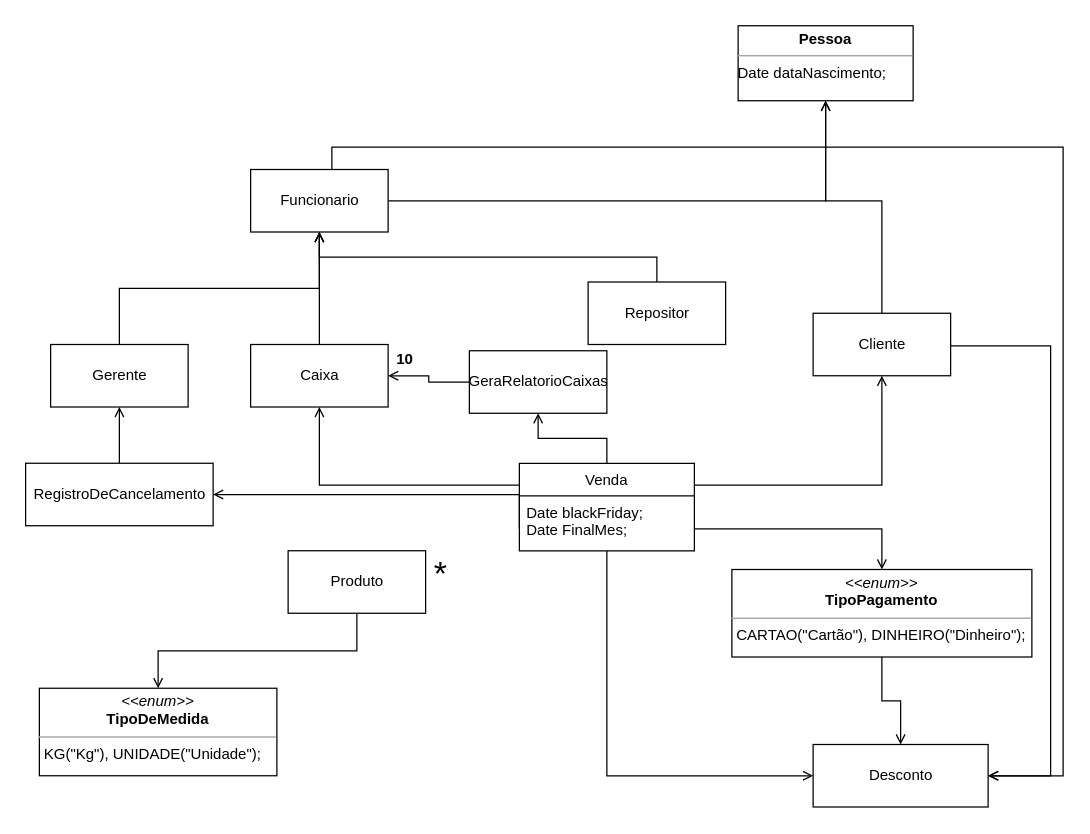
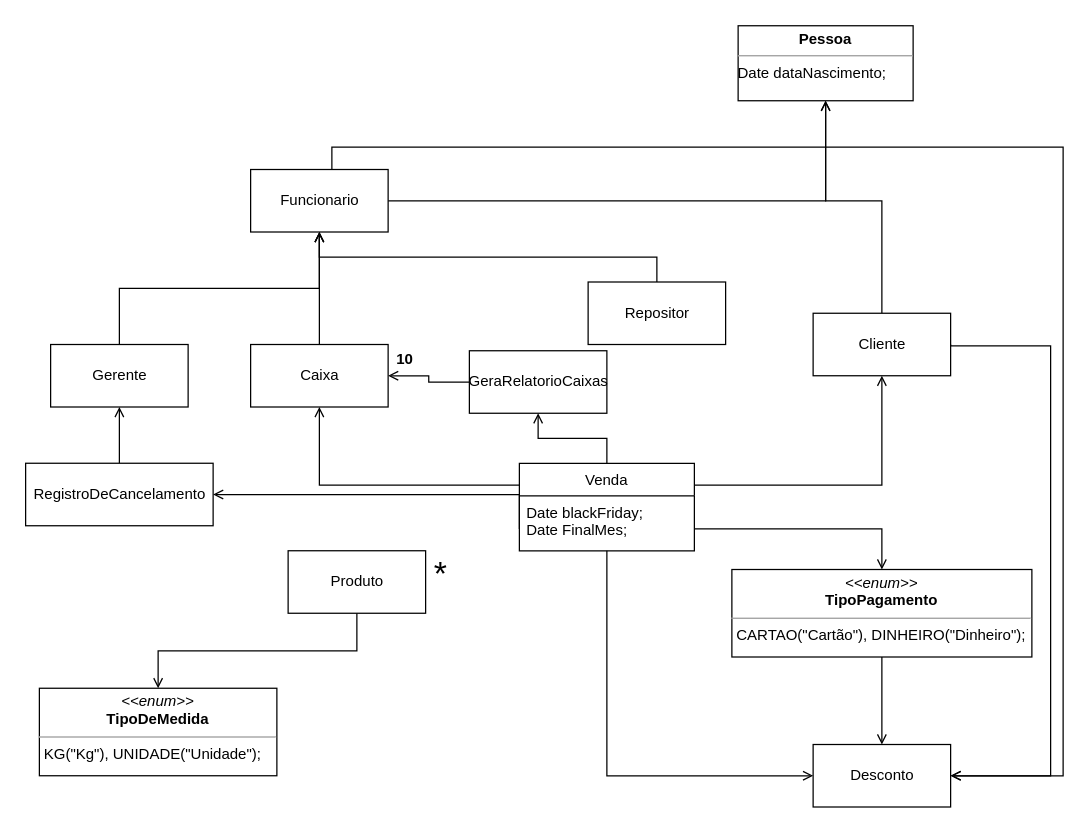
  <mxCell id="0" />
  <mxCell id="1" parent="0" />
  <mxCell id="2" style="edgeStyle=orthogonalEdgeStyle;rounded=0;orthogonalLoop=1;jettySize=auto;html=1;exitX=1;exitY=0.5;exitDx=0;exitDy=0;entryX=0.5;entryY=1;entryDx=0;entryDy=0;endArrow=open;endFill=0;" edge="1" parent="1" source="4" target="18"><mxGeometry relative="1" as="geometry"><mxPoint x="655" y="110" as="targetPoint" /></mxGeometry></mxCell>
  <mxCell id="3" style="edgeStyle=orthogonalEdgeStyle;rounded=0;orthogonalLoop=1;jettySize=auto;html=1;exitX=0.5;exitY=0;exitDx=0;exitDy=0;entryX=1;entryY=0.5;entryDx=0;entryDy=0;endArrow=open;endFill=0;" edge="1" parent="1" source="4" target="21"><mxGeometry relative="1" as="geometry"><Array as="points"><mxPoint x="265" y="135" /><mxPoint x="265" y="117" /><mxPoint x="850" y="117" /><mxPoint x="850" y="620" /></Array></mxGeometry></mxCell>
  <mxCell id="4" value="Funcionario&lt;br&gt;" style="html=1;" vertex="1" parent="1"><mxGeometry x="200" y="135" width="110" height="50" as="geometry" /></mxCell>
  <mxCell id="5" style="edgeStyle=orthogonalEdgeStyle;rounded=0;orthogonalLoop=1;jettySize=auto;html=1;exitX=0.5;exitY=0;exitDx=0;exitDy=0;entryX=0.5;entryY=1;entryDx=0;entryDy=0;endArrow=open;endFill=0;" edge="1" parent="1" source="6" target="4"><mxGeometry relative="1" as="geometry" /></mxCell>
  <mxCell id="6" value="Caixa&lt;br&gt;" style="html=1;" vertex="1" parent="1"><mxGeometry x="200" y="275" width="110" height="50" as="geometry" /></mxCell>
  <mxCell id="7" style="edgeStyle=orthogonalEdgeStyle;rounded=0;orthogonalLoop=1;jettySize=auto;html=1;exitX=0.5;exitY=0;exitDx=0;exitDy=0;entryX=0.5;entryY=1;entryDx=0;entryDy=0;endArrow=open;endFill=0;" edge="1" parent="1" source="8" target="4"><mxGeometry relative="1" as="geometry" /></mxCell>
  <mxCell id="8" value="Gerente" style="html=1;" vertex="1" parent="1"><mxGeometry x="40" y="275" width="110" height="50" as="geometry" /></mxCell>
  <mxCell id="9" style="edgeStyle=orthogonalEdgeStyle;rounded=0;orthogonalLoop=1;jettySize=auto;html=1;exitX=0.5;exitY=0;exitDx=0;exitDy=0;entryX=0.5;entryY=1;entryDx=0;entryDy=0;endArrow=open;endFill=0;" edge="1" parent="1" source="10" target="4"><mxGeometry relative="1" as="geometry" /></mxCell>
  <mxCell id="10" value="Repositor&lt;br&gt;" style="html=1;" vertex="1" parent="1"><mxGeometry x="470" y="225" width="110" height="50" as="geometry" /></mxCell>
  <mxCell id="11" style="edgeStyle=orthogonalEdgeStyle;rounded=0;orthogonalLoop=1;jettySize=auto;html=1;exitX=0.5;exitY=0;exitDx=0;exitDy=0;entryX=0.5;entryY=1;entryDx=0;entryDy=0;endArrow=open;endFill=0;" edge="1" parent="1" source="13" target="18"><mxGeometry relative="1" as="geometry"><mxPoint x="655" y="110" as="targetPoint" /><Array as="points"><mxPoint x="705" y="160" /><mxPoint x="660" y="160" /></Array></mxGeometry></mxCell>
  <mxCell id="12" style="edgeStyle=orthogonalEdgeStyle;rounded=0;orthogonalLoop=1;jettySize=auto;html=1;exitX=1;exitY=0.5;exitDx=0;exitDy=0;entryX=1;entryY=0.5;entryDx=0;entryDy=0;endArrow=open;endFill=0;" edge="1" parent="1" source="13" target="21"><mxGeometry relative="1" as="geometry"><Array as="points"><mxPoint x="840" y="276" /><mxPoint x="840" y="620" /></Array></mxGeometry></mxCell>
  <mxCell id="13" value="Cliente" style="html=1;" vertex="1" parent="1"><mxGeometry x="650" y="250" width="110" height="50" as="geometry" /></mxCell>
  <mxCell id="14" style="edgeStyle=orthogonalEdgeStyle;rounded=0;orthogonalLoop=1;jettySize=auto;html=1;exitX=0.5;exitY=1;exitDx=0;exitDy=0;entryX=0.5;entryY=0;entryDx=0;entryDy=0;endArrow=open;endFill=0;" edge="1" parent="1" source="15" target="17"><mxGeometry relative="1" as="geometry"><mxPoint x="115" y="535" as="targetPoint" /></mxGeometry></mxCell>
  <mxCell id="15" value="Produto" style="html=1;" vertex="1" parent="1"><mxGeometry x="230" y="440" width="110" height="50" as="geometry" /></mxCell>
  <mxCell id="16" value="&lt;font style=&quot;font-size: 27px&quot;&gt;*&lt;/font&gt;" style="text;html=1;resizable=0;points=[];autosize=1;align=left;verticalAlign=top;spacingTop=-4;" vertex="1" parent="1"><mxGeometry x="345" y="440" width="30" height="20" as="geometry" /></mxCell>
  <mxCell id="17" value="&lt;p style=&quot;margin: 0px ; margin-top: 4px ; text-align: center&quot;&gt;&lt;i&gt;&amp;lt;&amp;lt;enum&amp;gt;&amp;gt;&lt;/i&gt;&lt;br&gt;&lt;b&gt;TipoDeMedida&lt;/b&gt;&lt;/p&gt;&lt;hr size=&quot;1&quot;&gt;&lt;p style=&quot;margin: 0px ; margin-left: 4px&quot;&gt;KG(&quot;Kg&quot;), UNIDADE(&quot;Unidade&quot;);&lt;br&gt;&lt;/p&gt;" style="verticalAlign=top;align=left;overflow=fill;fontSize=12;fontFamily=Helvetica;html=1;labelBackgroundColor=none;" vertex="1" parent="1"><mxGeometry x="31" y="550" width="190" height="70" as="geometry" /></mxCell>
  <mxCell id="18" value="&lt;p style=&quot;margin: 0px ; margin-top: 4px ; text-align: center&quot;&gt;&lt;b&gt;Pessoa&lt;/b&gt;&lt;/p&gt;&lt;hr size=&quot;1&quot;&gt;&lt;div style=&quot;height: 2px&quot;&gt;Date dataNascimento;&lt;/div&gt;" style="verticalAlign=top;align=left;overflow=fill;fontSize=12;fontFamily=Helvetica;html=1;labelBackgroundColor=none;" vertex="1" parent="1"><mxGeometry x="590" y="20" width="140" height="60" as="geometry" /></mxCell>
  <mxCell id="19" style="edgeStyle=orthogonalEdgeStyle;rounded=0;orthogonalLoop=1;jettySize=auto;html=1;exitX=0.5;exitY=1;exitDx=0;exitDy=0;entryX=0.5;entryY=0;entryDx=0;entryDy=0;endArrow=open;endFill=0;" edge="1" parent="1" source="20" target="21"><mxGeometry relative="1" as="geometry" /></mxCell>
  <mxCell id="20" value="&lt;p style=&quot;margin: 0px ; margin-top: 4px ; text-align: center&quot;&gt;&lt;i&gt;&amp;lt;&amp;lt;enum&amp;gt;&amp;gt;&lt;/i&gt;&lt;br&gt;&lt;b&gt;TipoPagamento&lt;/b&gt;&lt;/p&gt;&lt;hr size=&quot;1&quot;&gt;&lt;p style=&quot;margin: 0px ; margin-left: 4px&quot;&gt;CARTAO(&quot;Cartão&quot;), DINHEIRO(&quot;Dinheiro&quot;);&lt;br&gt;&lt;/p&gt;" style="verticalAlign=top;align=left;overflow=fill;fontSize=12;fontFamily=Helvetica;html=1;labelBackgroundColor=none;" vertex="1" parent="1"><mxGeometry x="585" y="455" width="240" height="70" as="geometry" /></mxCell>
- <mxCell id="21" value="Desconto" style="html=1;labelBackgroundColor=none;" vertex="1" parent="1"><mxGeometry x="650" y="595" width="140" height="50" as="geometry" /></mxCell>
+ <mxCell id="21" value="Desconto" style="html=1;labelBackgroundColor=none;" vertex="1" parent="1"><mxGeometry x="650" y="595" width="110" height="50" as="geometry" /></mxCell>
  <mxCell id="22" style="edgeStyle=orthogonalEdgeStyle;rounded=0;orthogonalLoop=1;jettySize=auto;html=1;exitX=0.5;exitY=0;exitDx=0;exitDy=0;entryX=0.5;entryY=1;entryDx=0;entryDy=0;endArrow=open;endFill=0;" edge="1" parent="1" source="23" target="8"><mxGeometry relative="1" as="geometry" /></mxCell>
  <mxCell id="23" value="RegistroDeCancelamento&lt;br&gt;" style="html=1;labelBackgroundColor=none;" vertex="1" parent="1"><mxGeometry x="20" y="370" width="150" height="50" as="geometry" /></mxCell>
  <mxCell id="24" style="edgeStyle=orthogonalEdgeStyle;rounded=0;orthogonalLoop=1;jettySize=auto;html=1;exitX=0.5;exitY=1;exitDx=0;exitDy=0;entryX=0;entryY=0.5;entryDx=0;entryDy=0;endArrow=open;endFill=0;" edge="1" parent="1" source="30" target="21"><mxGeometry relative="1" as="geometry" /></mxCell>
  <mxCell id="25" style="edgeStyle=orthogonalEdgeStyle;rounded=0;orthogonalLoop=1;jettySize=auto;html=1;exitX=0.5;exitY=0;exitDx=0;exitDy=0;endArrow=open;endFill=0;" edge="1" parent="1" source="30" target="33"><mxGeometry relative="1" as="geometry" /></mxCell>
  <mxCell id="26" style="edgeStyle=orthogonalEdgeStyle;rounded=0;orthogonalLoop=1;jettySize=auto;html=1;exitX=1;exitY=0.25;exitDx=0;exitDy=0;entryX=0.5;entryY=1;entryDx=0;entryDy=0;endArrow=open;endFill=0;" edge="1" parent="1" source="30" target="13"><mxGeometry relative="1" as="geometry" /></mxCell>
  <mxCell id="27" style="edgeStyle=orthogonalEdgeStyle;rounded=0;orthogonalLoop=1;jettySize=auto;html=1;exitX=1;exitY=0.75;exitDx=0;exitDy=0;entryX=0.5;entryY=0;entryDx=0;entryDy=0;endArrow=open;endFill=0;" edge="1" parent="1" source="30" target="20"><mxGeometry relative="1" as="geometry" /></mxCell>
  <mxCell id="28" style="edgeStyle=orthogonalEdgeStyle;rounded=0;orthogonalLoop=1;jettySize=auto;html=1;exitX=0;exitY=0.25;exitDx=0;exitDy=0;entryX=0.5;entryY=1;entryDx=0;entryDy=0;endArrow=open;endFill=0;" edge="1" parent="1" source="30" target="6"><mxGeometry relative="1" as="geometry" /></mxCell>
  <mxCell id="29" style="edgeStyle=orthogonalEdgeStyle;rounded=0;orthogonalLoop=1;jettySize=auto;html=1;exitX=0;exitY=0.75;exitDx=0;exitDy=0;entryX=1;entryY=0.5;entryDx=0;entryDy=0;endArrow=open;endFill=0;" edge="1" parent="1" source="30" target="23"><mxGeometry relative="1" as="geometry"><Array as="points"><mxPoint x="415" y="395" /></Array></mxGeometry></mxCell>
  <mxCell id="30" value="Venda" style="swimlane;fontStyle=0;childLayout=stackLayout;horizontal=1;startSize=26;fillColor=none;horizontalStack=0;resizeParent=1;resizeParentMax=0;resizeLast=0;collapsible=1;marginBottom=0;labelBackgroundColor=none;" vertex="1" parent="1"><mxGeometry x="415" y="370" width="140" height="70" as="geometry"><mxRectangle x="385" y="390" width="70" height="26" as="alternateBounds" /></mxGeometry></mxCell>
  <mxCell id="31" value="Date blackFriday;&#10;Date FinalMes;&#10;" style="text;strokeColor=none;fillColor=none;align=left;verticalAlign=top;spacingLeft=4;spacingRight=4;overflow=hidden;rotatable=0;points=[[0,0.5],[1,0.5]];portConstraint=eastwest;" vertex="1" parent="30"><mxGeometry y="26" width="140" height="44" as="geometry" /></mxCell>
  <mxCell id="32" style="edgeStyle=orthogonalEdgeStyle;rounded=0;orthogonalLoop=1;jettySize=auto;html=1;exitX=0;exitY=0.5;exitDx=0;exitDy=0;entryX=1;entryY=0.5;entryDx=0;entryDy=0;endArrow=open;endFill=0;" edge="1" parent="1" source="33" target="6"><mxGeometry relative="1" as="geometry" /></mxCell>
  <mxCell id="33" value="GeraRelatorioCaixas" style="html=1;labelBackgroundColor=none;" vertex="1" parent="1"><mxGeometry x="375" y="280" width="110" height="50" as="geometry" /></mxCell>
  <mxCell id="34" value="&lt;b&gt;10&lt;/b&gt;" style="text;html=1;resizable=0;points=[];autosize=1;align=left;verticalAlign=top;spacingTop=-4;" vertex="1" parent="1"><mxGeometry x="315" y="277" width="30" height="20" as="geometry" /></mxCell>
